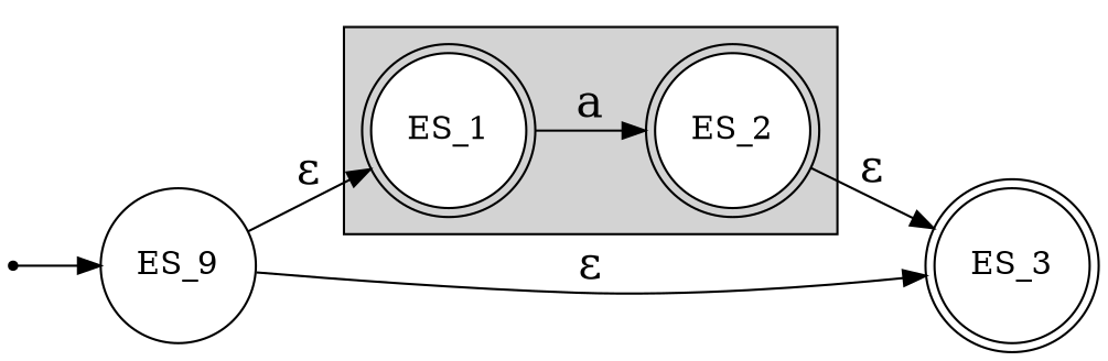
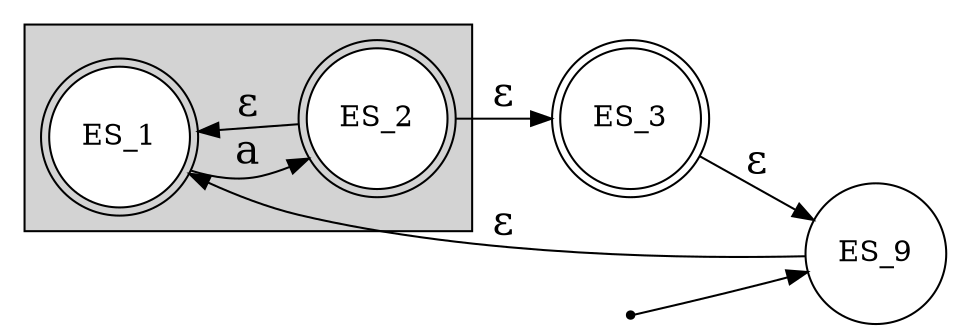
  digraph {
    rankdir=LR
    node [shape=doublecircle]
    edge [fontsize="20pt"]
    ES_1 [fillcolor=white style=filled]
    ES_2 [fillcolor=white style=filled]
    ES_3
    n4 [label=ES_9 shape=circle]
    start [shape=point]
    subgraph cluster_1 {
      bgcolor=lightgrey
      color=black
      ES_1
      ES_2
    }
    ES_1 -> ES_2 [label=a]
+   ES_2 -> ES_1 [label="&epsilon;"]
    ES_2 -> ES_3 [label="&epsilon;"]
    n4 -> ES_1 [label="&epsilon;"]
-   n4 -> ES_3 [label="&epsilon;"]
+   ES_3 -> n4 [label="&epsilon;"]
    start -> n4 [fontsize=""]
  }
